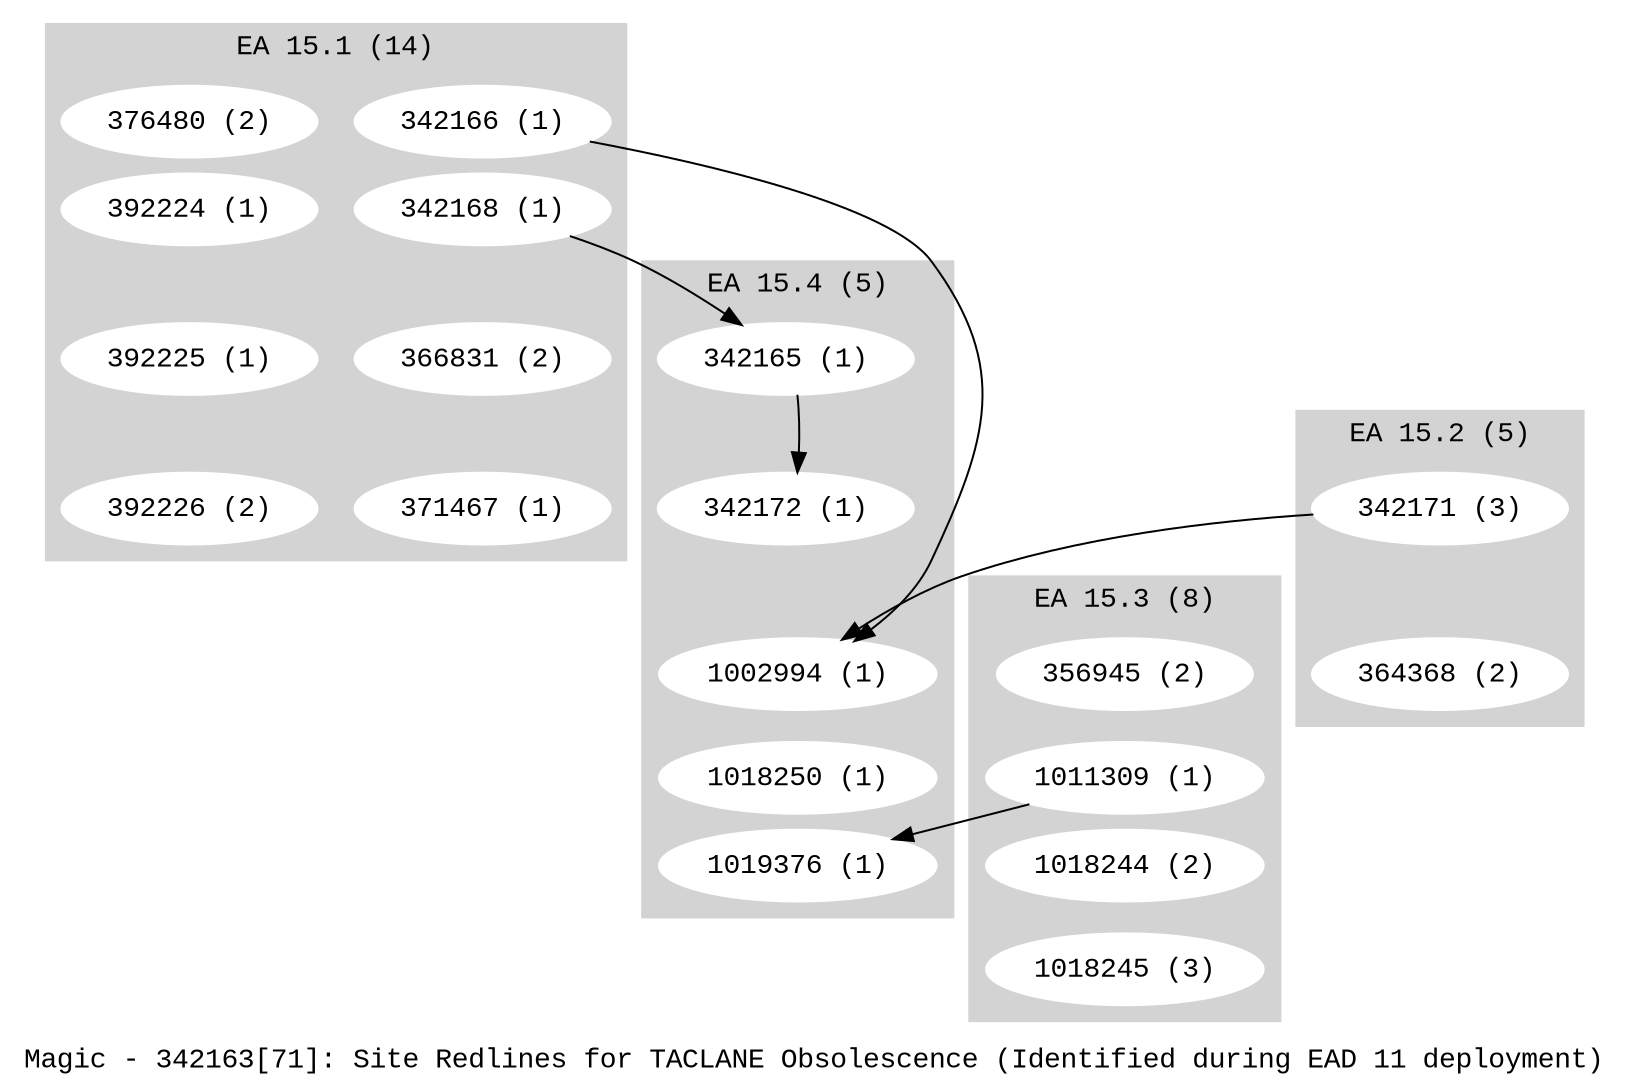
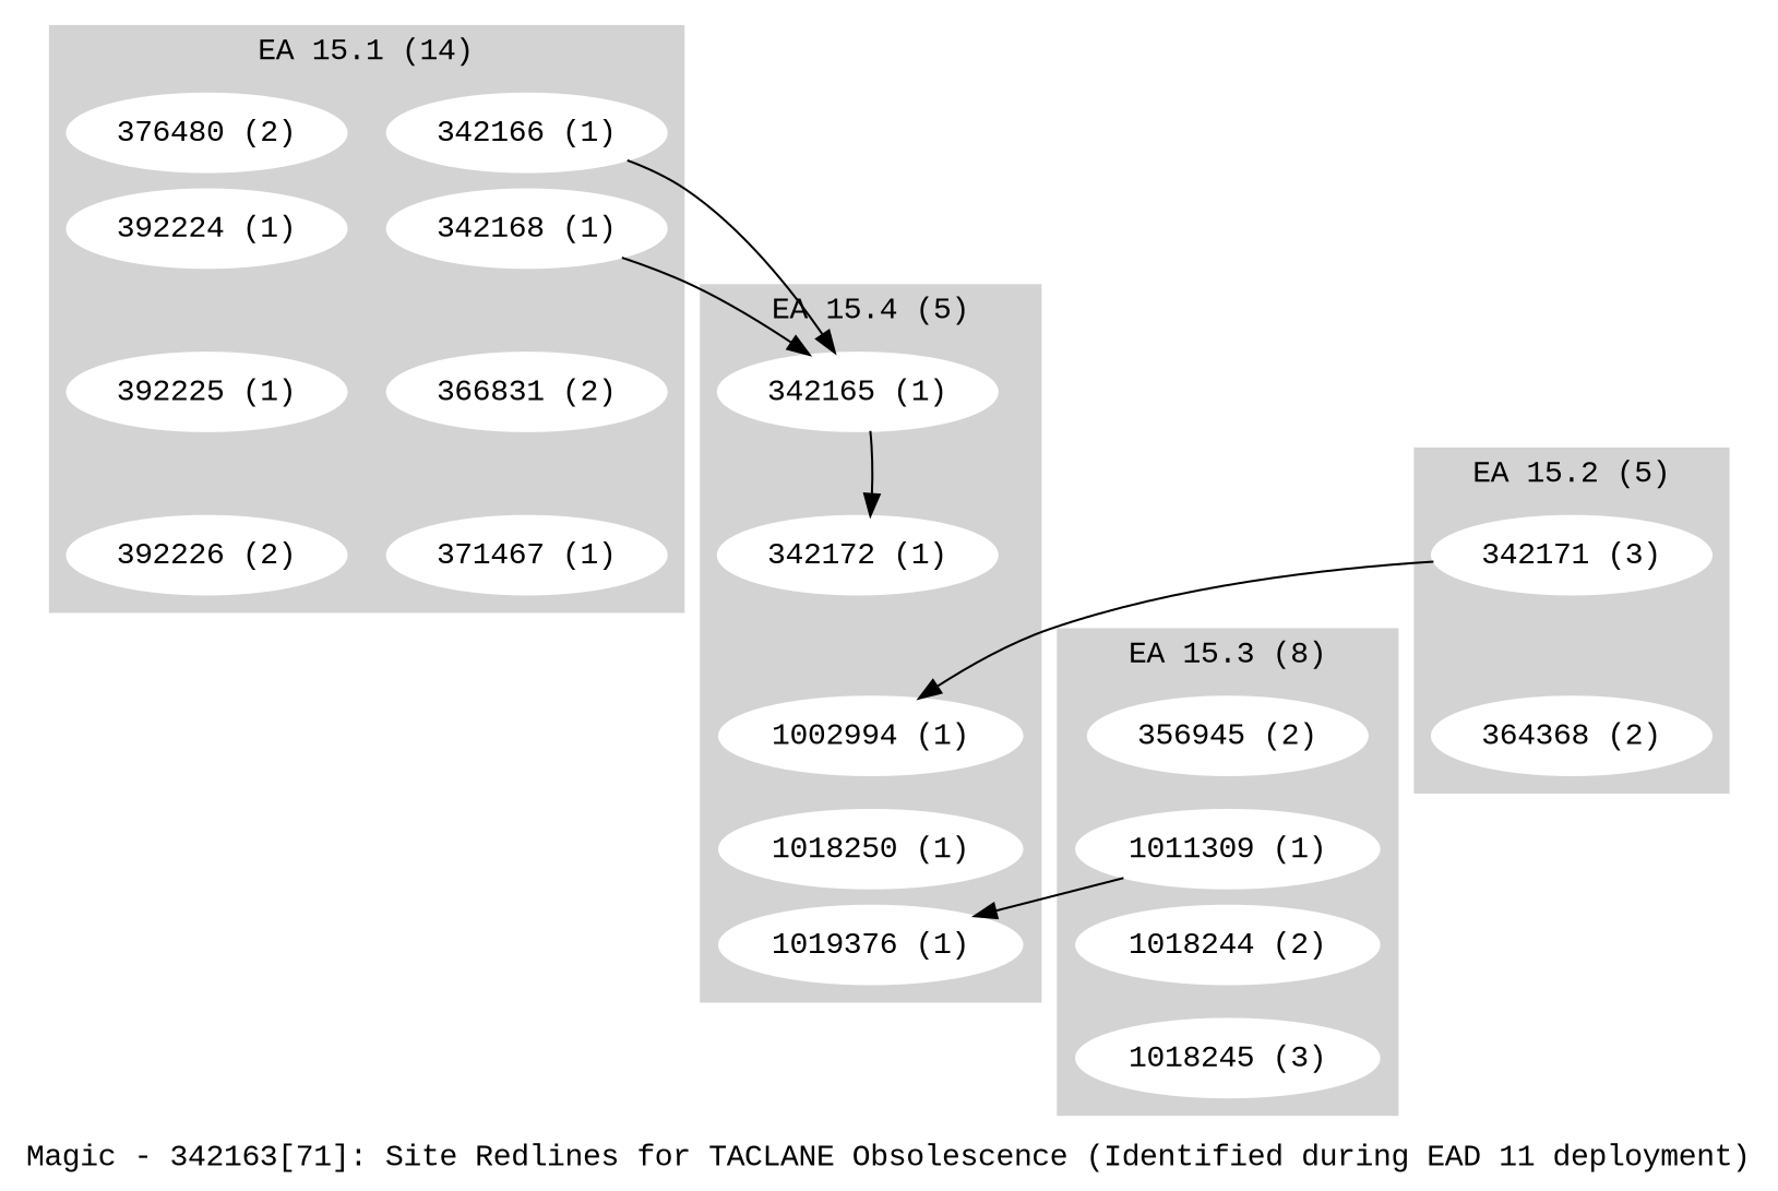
  digraph {
    fontname="Liberation Mono"
    label="Magic - 342163[71]: Site Redlines for TACLANE Obsolescence (Identified during EAD 11 deployment)"
    ranksep=.1
    node [color=white fontname="Liberation Mono" style=filled]
    edge [fontname="Liberation Mono" style=invis]
    "342166 (1)"
    "342168 (1)"
    "366831 (2)"
    "371467 (1)"
    "376480 (2)"
    "392224 (1)"
    "392225 (1)"
    "392226 (2)"
    "342171 (3)"
    "364368 (2)"
    "356945 (2)"
    "1011309 (1)"
    "1018244 (2)"
    "1018245 (3)"
    "342165 (1)"
    "342172 (1)"
    "1002994 (1)"
    "1018250 (1)"
    "1019376 (1)"
    subgraph cluster_1 {
      color=lightgrey
      label="EA 15.1 (14)"
      style=filled
      "342166 (1)"
      "342168 (1)"
      "366831 (2)"
      "371467 (1)"
      "376480 (2)"
      "392224 (1)"
      "392225 (1)"
      "392226 (2)"
    }
    subgraph cluster_2 {
      color=lightgrey
      label="EA 15.2 (5)"
      style=filled
      "342171 (3)"
      "364368 (2)"
    }
    subgraph cluster_3 {
      color=lightgrey
      label="EA 15.3 (8)"
      style=filled
      "356945 (2)"
      "1011309 (1)"
      "1018244 (2)"
      "1018245 (3)"
    }
    subgraph cluster_4 {
      color=lightgrey
      label="EA 15.4 (5)"
      style=filled
      "342165 (1)"
      "342172 (1)"
      "1002994 (1)"
      "1018250 (1)"
      "1019376 (1)"
    }
    "342166 (1)" -> "342168 (1)"
-   "342166 (1)" -> "1002994 (1)" [style=""]
+   "342166 (1)" -> "342165 (1)" [style=""]
    "342168 (1)" -> "366831 (2)"
    "342168 (1)" -> "342165 (1)" [style=""]
    "366831 (2)" -> "371467 (1)"
    "376480 (2)" -> "392224 (1)"
    "392224 (1)" -> "392225 (1)"
    "392225 (1)" -> "392226 (2)"
    "342171 (3)" -> "364368 (2)"
    "342171 (3)" -> "1002994 (1)" [style=""]
    "356945 (2)" -> "1011309 (1)"
    "1011309 (1)" -> "1018244 (2)"
    "1011309 (1)" -> "1019376 (1)" [style=""]
    "1018244 (2)" -> "1018245 (3)"
    "342165 (1)" -> "342172 (1)"
    "342165 (1)" -> "342172 (1)" [style=""]
    "342172 (1)" -> "1002994 (1)"
    "1002994 (1)" -> "1018250 (1)"
    "1018250 (1)" -> "1019376 (1)"
  }
